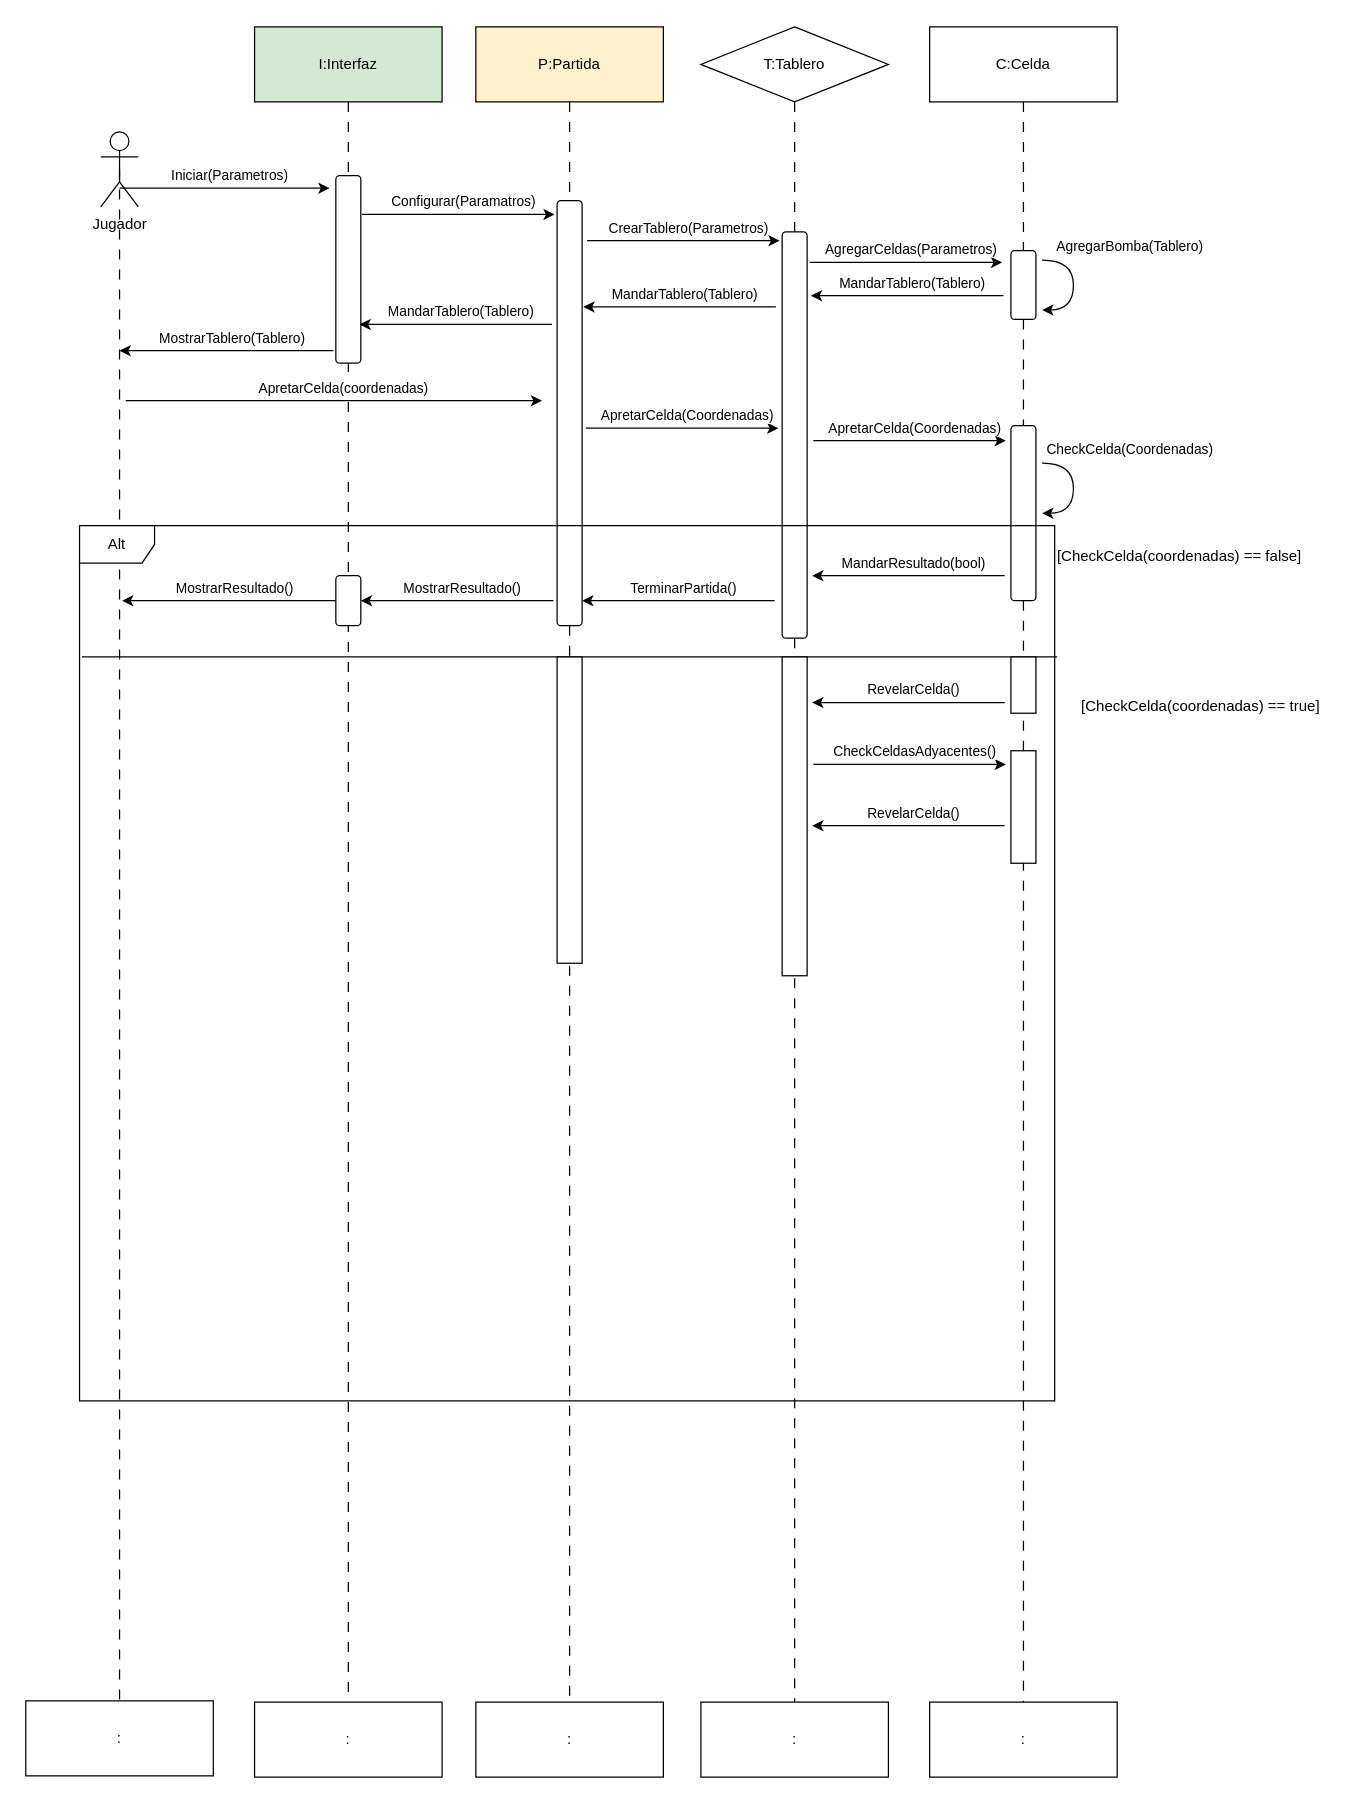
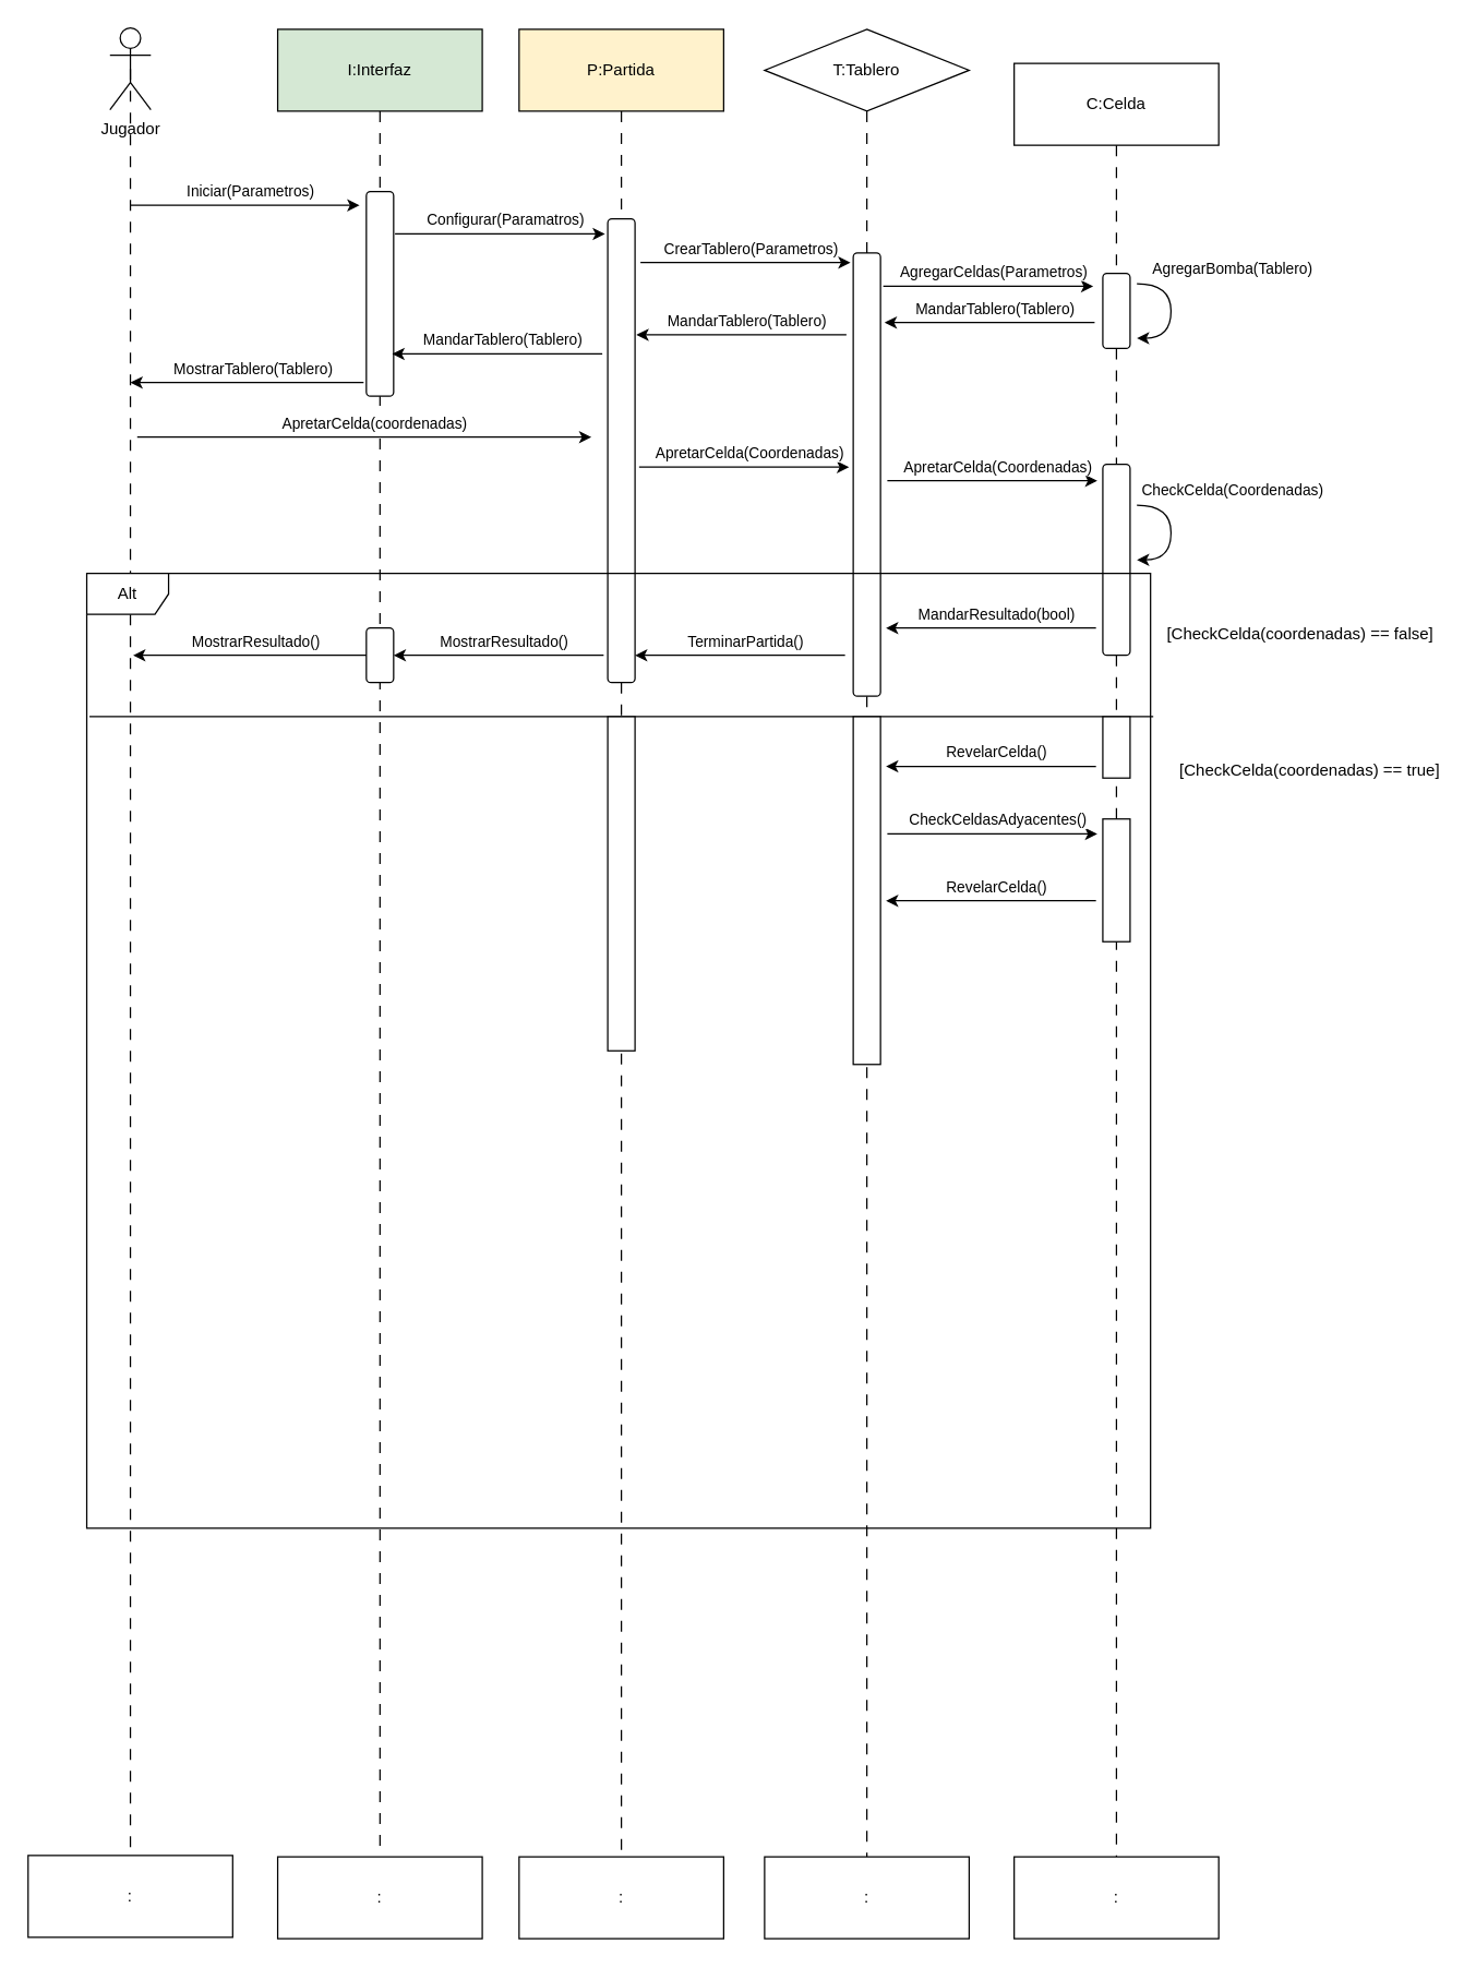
  <mxCell id="0" />
  <mxCell id="1" parent="0" />
- <mxCell id="2" value="Jugador" style="shape=umlActor;verticalLabelPosition=bottom;verticalAlign=top;html=1;outlineConnect=0;" vertex="1" parent="1"><mxGeometry x="80" y="105" width="30" height="60" as="geometry" /></mxCell>
+ <mxCell id="2" value="Jugador" style="shape=umlActor;verticalLabelPosition=bottom;verticalAlign=top;html=1;outlineConnect=0;" vertex="1" parent="1"><mxGeometry x="80" y="20" width="30" height="60" as="geometry" /></mxCell>
  <mxCell id="3" style="edgeStyle=none;html=1;exitX=0.5;exitY=1;exitDx=0;exitDy=0;endArrow=none;endFill=0;dashed=1;dashPattern=8 8;entryX=0.5;entryY=0;entryDx=0;entryDy=0;startArrow=none;" edge="1" parent="1" source="12" target="8"><mxGeometry relative="1" as="geometry"><mxPoint x="455" y="581" as="targetPoint" /></mxGeometry></mxCell>
  <mxCell id="4" value="P:Partida" style="rounded=0;whiteSpace=wrap;html=1;fillColor=#fff2cc;" vertex="1" parent="1"><mxGeometry x="380" y="21" width="150" height="60" as="geometry" /></mxCell>
  <mxCell id="5" value="T:Tablero" style="rhombus;whiteSpace=wrap;html=1;" vertex="1" parent="1"><mxGeometry x="560" y="21" width="150" height="60" as="geometry" /></mxCell>
  <mxCell id="6" style="edgeStyle=none;html=1;exitX=0.5;exitY=1;exitDx=0;exitDy=0;endArrow=none;endFill=0;dashed=1;dashPattern=8 8;entryX=0.5;entryY=0;entryDx=0;entryDy=0;startArrow=none;" edge="1" parent="1" source="14" target="7"><mxGeometry relative="1" as="geometry"><mxPoint x="640" y="581" as="targetPoint" /><mxPoint x="465" y="91" as="sourcePoint" /></mxGeometry></mxCell>
  <mxCell id="7" value=":" style="rounded=0;whiteSpace=wrap;html=1;" vertex="1" parent="1"><mxGeometry x="560" y="1361" width="150" height="60" as="geometry" /></mxCell>
  <mxCell id="8" value=":" style="rounded=0;whiteSpace=wrap;html=1;" vertex="1" parent="1"><mxGeometry x="380" y="1361" width="150" height="60" as="geometry" /></mxCell>
  <mxCell id="9" style="edgeStyle=none;html=1;endArrow=none;endFill=0;dashed=1;dashPattern=8 8;entryX=0.5;entryY=0;entryDx=0;entryDy=0;startArrow=none;exitX=0.5;exitY=0.5;exitDx=0;exitDy=0;exitPerimeter=0;" edge="1" parent="1" source="2" target="10"><mxGeometry relative="1" as="geometry"><mxPoint x="100" y="570" as="targetPoint" /><mxPoint x="10" y="370" as="sourcePoint" /></mxGeometry></mxCell>
  <mxCell id="10" value=":" style="rounded=0;whiteSpace=wrap;html=1;" vertex="1" parent="1"><mxGeometry x="20" y="1360" width="150" height="60" as="geometry" /></mxCell>
  <mxCell id="11" value="" style="edgeStyle=none;html=1;exitX=0.5;exitY=1;exitDx=0;exitDy=0;endArrow=none;endFill=0;dashed=1;dashPattern=8 8;entryX=0.5;entryY=0;entryDx=0;entryDy=0;" edge="1" parent="1" source="4" target="12"><mxGeometry relative="1" as="geometry"><mxPoint x="455" y="601" as="targetPoint" /><mxPoint x="455" y="81" as="sourcePoint" /></mxGeometry></mxCell>
  <mxCell id="12" value="" style="rounded=1;whiteSpace=wrap;html=1;" vertex="1" parent="1"><mxGeometry x="445" y="160" width="20" height="340" as="geometry" /></mxCell>
  <mxCell id="13" value="" style="edgeStyle=none;html=1;exitX=0.5;exitY=1;exitDx=0;exitDy=0;endArrow=none;endFill=0;dashed=1;dashPattern=8 8;entryX=0.5;entryY=0;entryDx=0;entryDy=0;" edge="1" parent="1" source="5" target="14"><mxGeometry relative="1" as="geometry"><mxPoint x="635" y="601" as="targetPoint" /><mxPoint x="635" y="81" as="sourcePoint" /></mxGeometry></mxCell>
  <mxCell id="14" value="" style="rounded=1;whiteSpace=wrap;html=1;" vertex="1" parent="1"><mxGeometry x="625" y="185" width="20" height="325" as="geometry" /></mxCell>
  <mxCell id="15" value="I:Interfaz" style="rounded=0;whiteSpace=wrap;html=1;fillColor=#d5e8d4;" vertex="1" parent="1"><mxGeometry x="203" y="21" width="150" height="60" as="geometry" /></mxCell>
  <mxCell id="16" value=":" style="rounded=0;whiteSpace=wrap;html=1;" vertex="1" parent="1"><mxGeometry x="203" y="1361" width="150" height="60" as="geometry" /></mxCell>
  <mxCell id="17" style="edgeStyle=none;html=1;endArrow=none;endFill=0;dashed=1;dashPattern=8 8;entryX=0.5;entryY=0;entryDx=0;entryDy=0;startArrow=none;" edge="1" parent="1" source="15" target="16"><mxGeometry relative="1" as="geometry"><mxPoint x="98" y="821" as="targetPoint" /><mxPoint x="278" y="71" as="sourcePoint" /></mxGeometry></mxCell>
  <mxCell id="18" value="" style="rounded=1;whiteSpace=wrap;html=1;" vertex="1" parent="1"><mxGeometry x="268" y="140" width="20" height="150" as="geometry" /></mxCell>
  <mxCell id="19" value="Iniciar(Parametros)" style="endArrow=classic;html=1;curved=1;jumpStyle=arc;endFill=1;" edge="1" parent="1"><mxGeometry x="0.048" y="10" width="50" height="50" relative="1" as="geometry"><mxPoint x="95" y="150" as="sourcePoint" /><mxPoint x="263" y="150" as="targetPoint" /><mxPoint as="offset" /></mxGeometry></mxCell>
  <mxCell id="20" value="Configurar(Paramatros)" style="endArrow=classic;html=1;curved=1;jumpStyle=arc;endFill=1;" edge="1" parent="1"><mxGeometry x="0.048" y="10" width="50" height="50" relative="1" as="geometry"><mxPoint x="289" y="171" as="sourcePoint" /><mxPoint x="443" y="171" as="targetPoint" /><mxPoint as="offset" /></mxGeometry></mxCell>
  <mxCell id="21" value="CrearTablero(Parametros)" style="endArrow=classic;html=1;curved=1;jumpStyle=arc;endFill=1;" edge="1" parent="1"><mxGeometry x="0.048" y="10" width="50" height="50" relative="1" as="geometry"><mxPoint x="469" y="192" as="sourcePoint" /><mxPoint x="623" y="192" as="targetPoint" /><mxPoint as="offset" /></mxGeometry></mxCell>
  <mxCell id="22" value="CheckCelda(Coordenadas)" style="endArrow=classic;html=1;endFill=1;jumpStyle=arc;startArrow=none;startFill=0;edgeStyle=orthogonalEdgeStyle;curved=1;" edge="1" parent="1"><mxGeometry x="-0.444" y="46" width="50" height="50" relative="1" as="geometry"><mxPoint x="833" y="370" as="sourcePoint" /><mxPoint x="833" y="410" as="targetPoint" /><mxPoint x="-1" y="-11" as="offset" /><Array as="points"><mxPoint x="858" y="370" /><mxPoint x="858" y="410" /><mxPoint x="833" y="410" /></Array></mxGeometry></mxCell>
  <mxCell id="23" value="MandarTablero(Tablero)" style="endArrow=none;html=1;curved=1;jumpStyle=arc;endFill=0;startArrow=classic;startFill=1;" edge="1" parent="1"><mxGeometry x="0.048" y="10" width="50" height="50" relative="1" as="geometry"><mxPoint x="466" y="245" as="sourcePoint" /><mxPoint x="620" y="245" as="targetPoint" /><mxPoint as="offset" /></mxGeometry></mxCell>
  <mxCell id="24" value="MandarTablero(Tablero)" style="endArrow=none;html=1;curved=1;jumpStyle=arc;endFill=0;startArrow=classic;startFill=1;" edge="1" parent="1"><mxGeometry x="0.048" y="10" width="50" height="50" relative="1" as="geometry"><mxPoint x="287" y="259" as="sourcePoint" /><mxPoint x="441" y="259" as="targetPoint" /><mxPoint as="offset" /></mxGeometry></mxCell>
  <mxCell id="25" value="MostrarTablero(Tablero)" style="endArrow=none;html=1;curved=1;jumpStyle=arc;endFill=0;startArrow=classic;startFill=1;" edge="1" parent="1"><mxGeometry x="0.048" y="10" width="50" height="50" relative="1" as="geometry"><mxPoint x="95" y="280" as="sourcePoint" /><mxPoint x="266" y="280" as="targetPoint" /><mxPoint as="offset" /></mxGeometry></mxCell>
  <mxCell id="26" value="ApretarCelda(coordenadas)" style="endArrow=classic;html=1;curved=1;jumpStyle=arc;endFill=1;" edge="1" parent="1"><mxGeometry x="0.048" y="10" width="50" height="50" relative="1" as="geometry"><mxPoint x="100" y="320" as="sourcePoint" /><mxPoint x="433" y="320" as="targetPoint" /><mxPoint as="offset" /></mxGeometry></mxCell>
  <mxCell id="27" value="ApretarCelda(Coordenadas)" style="endArrow=classic;html=1;curved=1;jumpStyle=arc;endFill=1;" edge="1" parent="1"><mxGeometry x="0.048" y="10" width="50" height="50" relative="1" as="geometry"><mxPoint x="468" y="342" as="sourcePoint" /><mxPoint x="622" y="342" as="targetPoint" /><mxPoint as="offset" /></mxGeometry></mxCell>
- <mxCell id="28" value="C:Celda" style="rounded=0;whiteSpace=wrap;html=1;" vertex="1" parent="1"><mxGeometry x="743" y="21" width="150" height="60" as="geometry" /></mxCell>
+ <mxCell id="28" value="C:Celda" style="rounded=0;whiteSpace=wrap;html=1;" vertex="1" parent="1"><mxGeometry x="743" y="46" width="150" height="60" as="geometry" /></mxCell>
  <mxCell id="29" style="edgeStyle=none;html=1;exitX=0.5;exitY=1;exitDx=0;exitDy=0;endArrow=none;endFill=0;dashed=1;dashPattern=8 8;entryX=0.5;entryY=0;entryDx=0;entryDy=0;startArrow=none;" edge="1" parent="1" source="32" target="30"><mxGeometry relative="1" as="geometry"><mxPoint x="823" y="581" as="targetPoint" /><mxPoint x="648" y="91" as="sourcePoint" /></mxGeometry></mxCell>
  <mxCell id="30" value=":" style="rounded=0;whiteSpace=wrap;html=1;" vertex="1" parent="1"><mxGeometry x="743" y="1361" width="150" height="60" as="geometry" /></mxCell>
  <mxCell id="31" value="" style="edgeStyle=none;html=1;exitX=0.5;exitY=1;exitDx=0;exitDy=0;endArrow=none;endFill=0;dashed=1;dashPattern=8 8;entryX=0.5;entryY=0;entryDx=0;entryDy=0;startArrow=none;" edge="1" parent="1" source="35" target="32"><mxGeometry relative="1" as="geometry"><mxPoint x="818" y="601" as="targetPoint" /><mxPoint x="818" y="81" as="sourcePoint" /></mxGeometry></mxCell>
  <mxCell id="32" value="" style="rounded=1;whiteSpace=wrap;html=1;" vertex="1" parent="1"><mxGeometry x="808" y="340" width="20" height="140" as="geometry" /></mxCell>
  <mxCell id="33" value="ApretarCelda(Coordenadas)" style="endArrow=classic;html=1;curved=1;jumpStyle=arc;endFill=1;" edge="1" parent="1"><mxGeometry x="0.048" y="10" width="50" height="50" relative="1" as="geometry"><mxPoint x="650" y="352" as="sourcePoint" /><mxPoint x="804" y="352" as="targetPoint" /><mxPoint as="offset" /></mxGeometry></mxCell>
  <mxCell id="34" value="" style="edgeStyle=none;html=1;exitX=0.5;exitY=1;exitDx=0;exitDy=0;endArrow=none;endFill=0;dashed=1;dashPattern=8 8;entryX=0.5;entryY=0;entryDx=0;entryDy=0;" edge="1" parent="1" source="28" target="35"><mxGeometry relative="1" as="geometry"><mxPoint x="818" y="340" as="targetPoint" /><mxPoint x="818" y="81" as="sourcePoint" /></mxGeometry></mxCell>
  <mxCell id="35" value="" style="rounded=1;whiteSpace=wrap;html=1;" vertex="1" parent="1"><mxGeometry x="808" y="200" width="20" height="55" as="geometry" /></mxCell>
  <mxCell id="36" value="AgregarCeldas(Parametros)" style="endArrow=classic;html=1;curved=1;jumpStyle=arc;endFill=1;" edge="1" parent="1"><mxGeometry x="0.048" y="10" width="50" height="50" relative="1" as="geometry"><mxPoint x="647" y="209.44" as="sourcePoint" /><mxPoint x="801" y="209.44" as="targetPoint" /><mxPoint as="offset" /></mxGeometry></mxCell>
  <mxCell id="37" value="MandarTablero(Tablero)" style="endArrow=none;html=1;curved=1;jumpStyle=arc;endFill=0;startArrow=classic;startFill=1;" edge="1" parent="1"><mxGeometry x="0.048" y="10" width="50" height="50" relative="1" as="geometry"><mxPoint x="648" y="236" as="sourcePoint" /><mxPoint x="802" y="236" as="targetPoint" /><mxPoint as="offset" /></mxGeometry></mxCell>
  <mxCell id="38" value="AgregarBomba(Tablero)" style="endArrow=classic;html=1;endFill=1;jumpStyle=arc;startArrow=none;startFill=0;edgeStyle=orthogonalEdgeStyle;curved=1;" edge="1" parent="1"><mxGeometry x="-0.444" y="46" width="50" height="50" relative="1" as="geometry"><mxPoint x="833" y="207.5" as="sourcePoint" /><mxPoint x="833" y="247.5" as="targetPoint" /><mxPoint x="-1" y="-11" as="offset" /><Array as="points"><mxPoint x="858" y="207.5" /><mxPoint x="858" y="247.5" /><mxPoint x="833" y="247.5" /></Array></mxGeometry></mxCell>
  <mxCell id="39" value="Alt" style="shape=umlFrame;whiteSpace=wrap;html=1;" vertex="1" parent="1"><mxGeometry x="63" y="420" width="780" height="700" as="geometry" /></mxCell>
  <mxCell id="40" value="" style="line;strokeWidth=1;fillColor=none;align=left;verticalAlign=middle;spacingTop=-1;spacingLeft=3;spacingRight=3;rotatable=0;labelPosition=right;points=[];portConstraint=eastwest;strokeColor=inherit;" vertex="1" parent="1"><mxGeometry x="65" y="480" width="780" height="90" as="geometry" /></mxCell>
- <mxCell id="41" value="[CheckCelda(coordenadas) == false]" style="text;html=1;strokeColor=none;fillColor=none;align=center;verticalAlign=middle;whiteSpace=wrap;rounded=0;" vertex="1" parent="1"><mxGeometry x="843" y="430" width="200" height="30" as="geometry" /></mxCell>
+ <mxCell id="41" value="[CheckCelda(coordenadas) == false]" style="text;html=1;strokeColor=none;fillColor=none;align=center;verticalAlign=middle;whiteSpace=wrap;rounded=0;" vertex="1" parent="1"><mxGeometry x="853" y="450" width="200" height="30" as="geometry" /></mxCell>
  <mxCell id="42" value="MandarResultado(bool)" style="endArrow=none;html=1;curved=1;jumpStyle=arc;endFill=0;startArrow=classic;startFill=1;" edge="1" parent="1"><mxGeometry x="0.048" y="10" width="50" height="50" relative="1" as="geometry"><mxPoint x="649" y="460" as="sourcePoint" /><mxPoint x="803" y="460" as="targetPoint" /><mxPoint as="offset" /></mxGeometry></mxCell>
  <mxCell id="43" value="TerminarPartida()" style="endArrow=none;html=1;curved=1;jumpStyle=arc;endFill=0;startArrow=classic;startFill=1;" edge="1" parent="1"><mxGeometry x="0.048" y="10" width="50" height="50" relative="1" as="geometry"><mxPoint x="465" y="480" as="sourcePoint" /><mxPoint x="619" y="480" as="targetPoint" /><mxPoint as="offset" /></mxGeometry></mxCell>
  <mxCell id="44" value="MostrarResultado()" style="endArrow=none;html=1;curved=1;jumpStyle=arc;endFill=0;startArrow=classic;startFill=1;" edge="1" parent="1"><mxGeometry x="0.048" y="10" width="50" height="50" relative="1" as="geometry"><mxPoint x="288" y="480" as="sourcePoint" /><mxPoint x="442" y="480" as="targetPoint" /><mxPoint as="offset" /></mxGeometry></mxCell>
  <mxCell id="45" value="" style="rounded=1;whiteSpace=wrap;html=1;" vertex="1" parent="1"><mxGeometry x="268" y="460" width="20" height="40" as="geometry" /></mxCell>
  <mxCell id="46" value="MostrarResultado()" style="endArrow=none;html=1;curved=1;jumpStyle=arc;endFill=0;startArrow=classic;startFill=1;" edge="1" parent="1"><mxGeometry x="0.048" y="10" width="50" height="50" relative="1" as="geometry"><mxPoint x="97" y="480" as="sourcePoint" /><mxPoint x="268" y="480" as="targetPoint" /><mxPoint as="offset" /></mxGeometry></mxCell>
  <mxCell id="47" value="[CheckCelda(coordenadas) == true]" style="text;html=1;strokeColor=none;fillColor=none;align=center;verticalAlign=middle;whiteSpace=wrap;rounded=0;" vertex="1" parent="1"><mxGeometry x="860" y="550" width="200" height="30" as="geometry" /></mxCell>
  <mxCell id="48" value="" style="rounded=0;whiteSpace=wrap;html=1;" vertex="1" parent="1"><mxGeometry x="808" y="525" width="20" height="45" as="geometry" /></mxCell>
  <mxCell id="49" value="" style="rounded=0;whiteSpace=wrap;html=1;" vertex="1" parent="1"><mxGeometry x="625" y="525" width="20" height="255" as="geometry" /></mxCell>
  <mxCell id="50" value="" style="rounded=0;whiteSpace=wrap;html=1;" vertex="1" parent="1"><mxGeometry x="445" y="525" width="20" height="245" as="geometry" /></mxCell>
  <mxCell id="51" value="RevelarCelda()" style="endArrow=none;html=1;curved=1;jumpStyle=arc;endFill=0;startArrow=classic;startFill=1;" edge="1" parent="1"><mxGeometry x="0.048" y="10" width="50" height="50" relative="1" as="geometry"><mxPoint x="649" y="561.47" as="sourcePoint" /><mxPoint x="803" y="561.47" as="targetPoint" /><mxPoint as="offset" /></mxGeometry></mxCell>
  <mxCell id="52" value="CheckCeldasAdyacentes()" style="endArrow=classic;html=1;curved=1;jumpStyle=arc;endFill=1;startArrow=none;startFill=0;" edge="1" parent="1"><mxGeometry x="0.048" y="10" width="50" height="50" relative="1" as="geometry"><mxPoint x="650" y="611" as="sourcePoint" /><mxPoint x="804" y="611" as="targetPoint" /><mxPoint as="offset" /></mxGeometry></mxCell>
  <mxCell id="53" value="" style="rounded=0;whiteSpace=wrap;html=1;" vertex="1" parent="1"><mxGeometry x="808" y="600" width="20" height="90" as="geometry" /></mxCell>
  <mxCell id="54" value="RevelarCelda()" style="endArrow=none;html=1;curved=1;jumpStyle=arc;endFill=0;startArrow=classic;startFill=1;" edge="1" parent="1"><mxGeometry x="0.048" y="10" width="50" height="50" relative="1" as="geometry"><mxPoint x="649" y="660" as="sourcePoint" /><mxPoint x="803" y="660" as="targetPoint" /><mxPoint as="offset" /></mxGeometry></mxCell>
